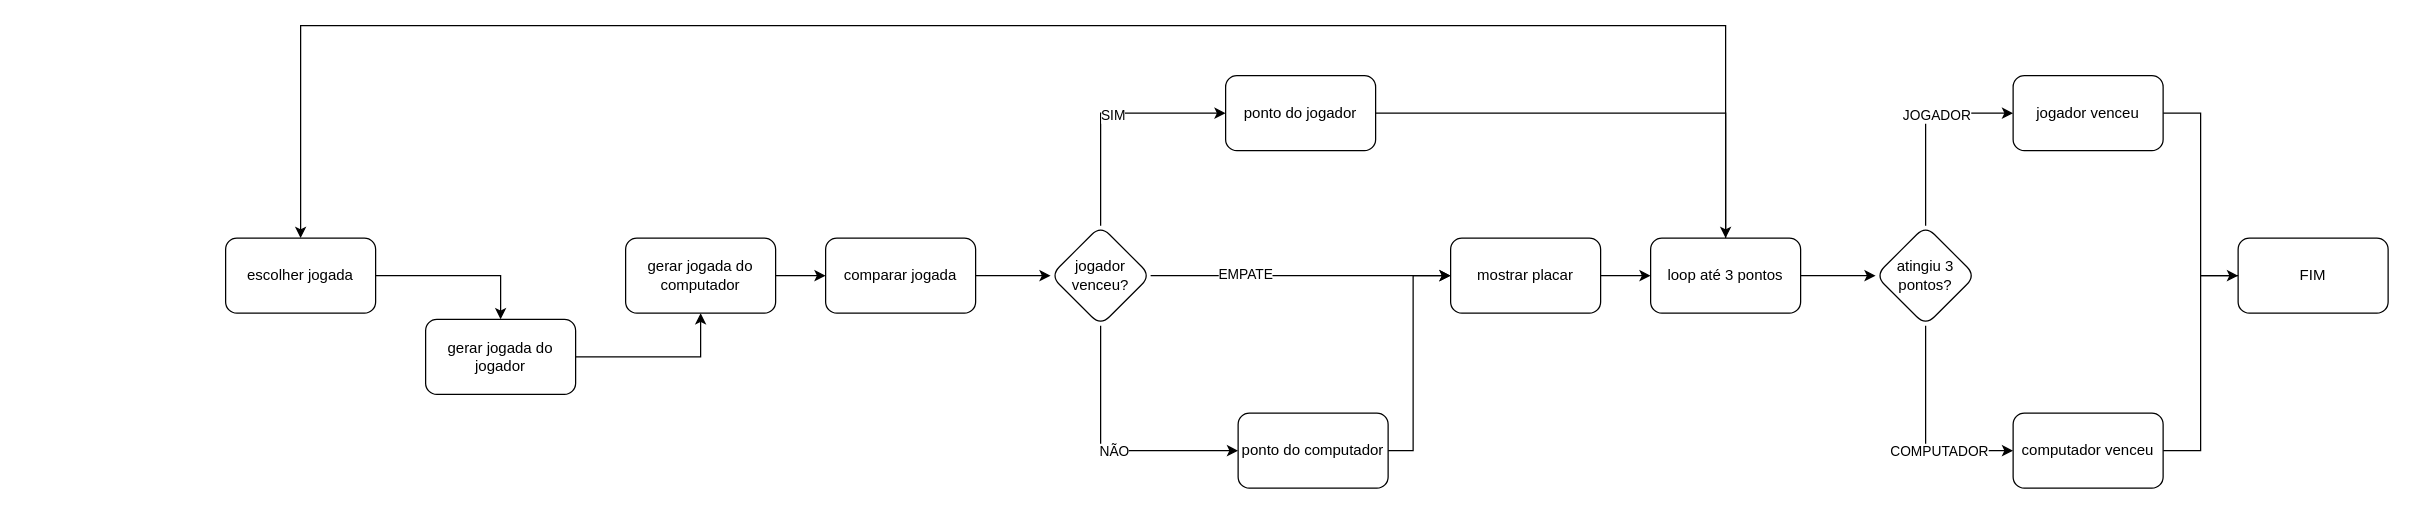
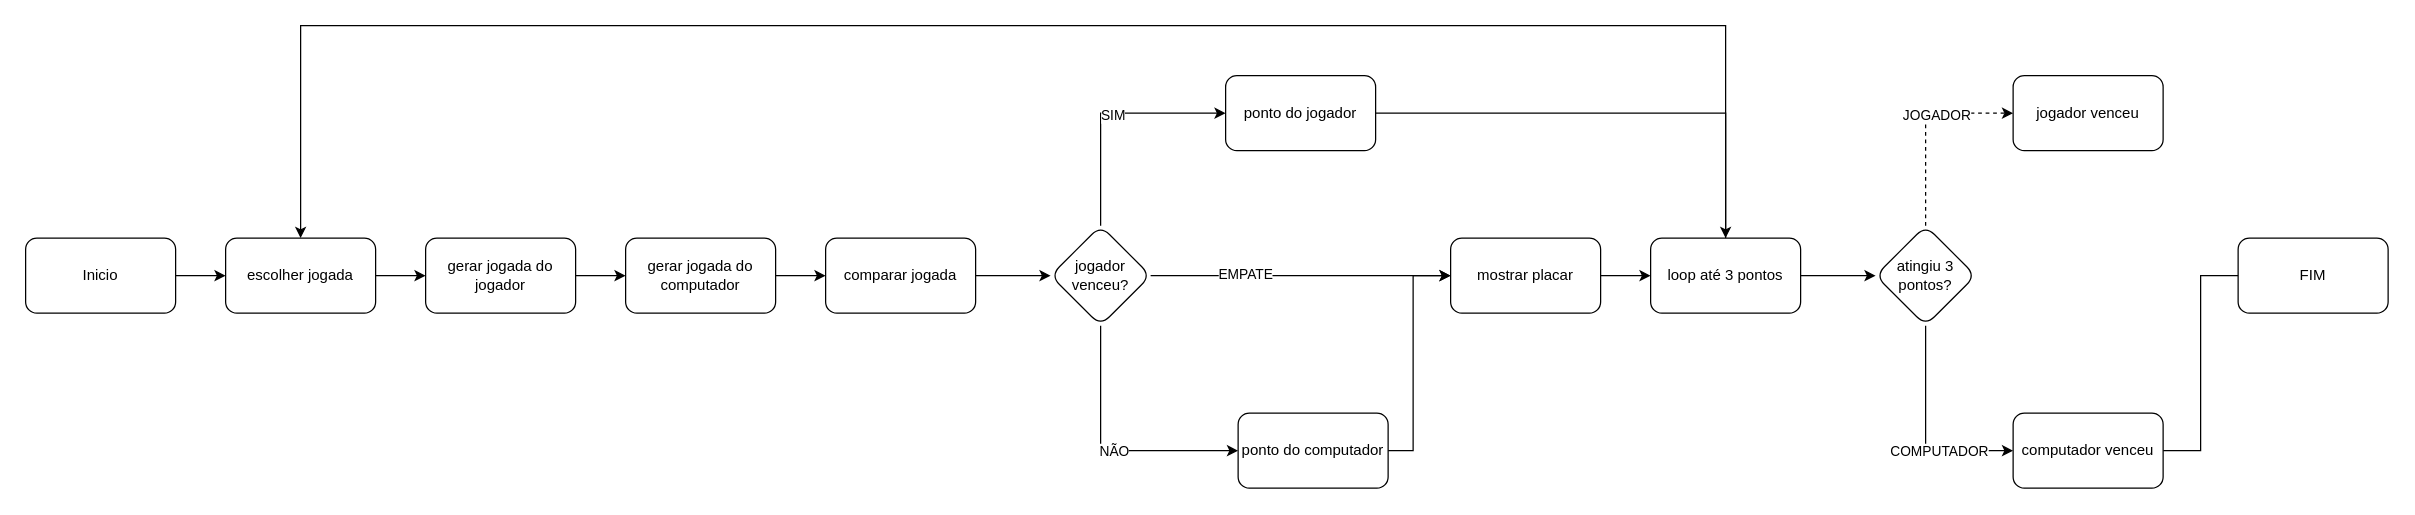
  <mxCell id="0" />
  <mxCell id="1" parent="0" />
+ <mxCell id="2" value="" style="edgeStyle=orthogonalEdgeStyle;rounded=0;orthogonalLoop=1;jettySize=auto;html=1;" parent="1" source="3" target="5" edge="1"><mxGeometry relative="1" as="geometry" /></mxCell>
+ <mxCell id="3" value="Inicio" style="rounded=1;whiteSpace=wrap;html=1;" parent="1" vertex="1"><mxGeometry x="20" y="190" width="120" height="60" as="geometry" /></mxCell>
  <mxCell id="4" value="" style="edgeStyle=orthogonalEdgeStyle;rounded=0;orthogonalLoop=1;jettySize=auto;html=1;" parent="1" source="5" target="7" edge="1"><mxGeometry relative="1" as="geometry" /></mxCell>
  <mxCell id="5" value="escolher jogada" style="whiteSpace=wrap;html=1;rounded=1;" parent="1" vertex="1"><mxGeometry x="180" y="190" width="120" height="60" as="geometry" /></mxCell>
  <mxCell id="6" value="" style="edgeStyle=orthogonalEdgeStyle;rounded=0;orthogonalLoop=1;jettySize=auto;html=1;" parent="1" source="7" target="9" edge="1"><mxGeometry relative="1" as="geometry" /></mxCell>
- <mxCell id="7" value="gerar jogada do jogador" style="whiteSpace=wrap;html=1;rounded=1;" parent="1" vertex="1"><mxGeometry x="340" y="255" width="120" height="60" as="geometry" /></mxCell>
+ <mxCell id="7" value="gerar jogada do jogador" style="whiteSpace=wrap;html=1;rounded=1;" parent="1" vertex="1"><mxGeometry x="340" y="190" width="120" height="60" as="geometry" /></mxCell>
  <mxCell id="8" value="" style="edgeStyle=orthogonalEdgeStyle;rounded=0;orthogonalLoop=1;jettySize=auto;html=1;" parent="1" source="9" target="11" edge="1"><mxGeometry relative="1" as="geometry" /></mxCell>
  <mxCell id="9" value="gerar jogada do computador" style="whiteSpace=wrap;html=1;rounded=1;" parent="1" vertex="1"><mxGeometry x="500" y="190" width="120" height="60" as="geometry" /></mxCell>
  <mxCell id="10" value="" style="edgeStyle=orthogonalEdgeStyle;rounded=0;orthogonalLoop=1;jettySize=auto;html=1;" parent="1" source="11" target="16" edge="1"><mxGeometry relative="1" as="geometry" /></mxCell>
  <mxCell id="11" value="comparar jogada" style="whiteSpace=wrap;html=1;rounded=1;" parent="1" vertex="1"><mxGeometry x="660" y="190" width="120" height="60" as="geometry" /></mxCell>
  <mxCell id="12" value="" style="edgeStyle=orthogonalEdgeStyle;rounded=0;orthogonalLoop=1;jettySize=auto;html=1;exitX=0.5;exitY=0;exitDx=0;exitDy=0;entryX=0;entryY=0.5;entryDx=0;entryDy=0;" parent="1" source="16" target="18" edge="1"><mxGeometry relative="1" as="geometry"><mxPoint x="810" y="140" as="sourcePoint" /><mxPoint x="900" y="40" as="targetPoint" /></mxGeometry></mxCell>
  <mxCell id="13" value="SIM" style="edgeLabel;html=1;align=center;verticalAlign=middle;resizable=0;points=[];" parent="12" vertex="1" connectable="0"><mxGeometry x="0.042" y="-1" relative="1" as="geometry"><mxPoint as="offset" /></mxGeometry></mxCell>
  <mxCell id="14" style="edgeStyle=orthogonalEdgeStyle;rounded=0;orthogonalLoop=1;jettySize=auto;html=1;entryX=0;entryY=0.5;entryDx=0;entryDy=0;exitX=1;exitY=0.5;exitDx=0;exitDy=0;" parent="1" source="16" target="24" edge="1"><mxGeometry relative="1" as="geometry" /></mxCell>
  <mxCell id="15" value="EMPATE" style="edgeLabel;html=1;align=center;verticalAlign=middle;resizable=0;points=[];" parent="14" vertex="1" connectable="0"><mxGeometry x="-0.373" y="2" relative="1" as="geometry"><mxPoint as="offset" /></mxGeometry></mxCell>
  <mxCell id="16" value="jogador venceu?" style="rhombus;whiteSpace=wrap;html=1;rounded=1;" parent="1" vertex="1"><mxGeometry x="840" y="180" width="80" height="80" as="geometry" /></mxCell>
  <mxCell id="17" style="edgeStyle=orthogonalEdgeStyle;rounded=0;orthogonalLoop=1;jettySize=auto;html=1;" parent="1" source="18" target="27" edge="1"><mxGeometry relative="1" as="geometry" /></mxCell>
  <mxCell id="18" value="ponto do jogador" style="whiteSpace=wrap;html=1;rounded=1;" parent="1" vertex="1"><mxGeometry x="980" y="60" width="120" height="60" as="geometry" /></mxCell>
  <mxCell id="19" style="edgeStyle=orthogonalEdgeStyle;rounded=0;orthogonalLoop=1;jettySize=auto;html=1;entryX=0;entryY=0.5;entryDx=0;entryDy=0;" parent="1" source="20" target="24" edge="1"><mxGeometry relative="1" as="geometry"><Array as="points"><mxPoint x="1130" y="360" /><mxPoint x="1130" y="220" /></Array></mxGeometry></mxCell>
  <mxCell id="20" value="ponto do computador" style="whiteSpace=wrap;html=1;rounded=1;" parent="1" vertex="1"><mxGeometry x="990" y="330" width="120" height="60" as="geometry" /></mxCell>
  <mxCell id="21" value="" style="edgeStyle=orthogonalEdgeStyle;rounded=0;orthogonalLoop=1;jettySize=auto;html=1;exitX=0.5;exitY=1;exitDx=0;exitDy=0;entryX=0;entryY=0.5;entryDx=0;entryDy=0;" parent="1" source="16" target="20" edge="1"><mxGeometry relative="1" as="geometry"><mxPoint x="900" y="264.75" as="sourcePoint" /><mxPoint x="1000" y="174.75" as="targetPoint" /></mxGeometry></mxCell>
  <mxCell id="22" value="NÃO" style="edgeLabel;html=1;align=center;verticalAlign=middle;resizable=0;points=[];" parent="21" vertex="1" connectable="0"><mxGeometry x="-0.011" y="-1" relative="1" as="geometry"><mxPoint x="6" y="-1" as="offset" /></mxGeometry></mxCell>
  <mxCell id="23" value="" style="edgeStyle=orthogonalEdgeStyle;rounded=0;orthogonalLoop=1;jettySize=auto;html=1;" parent="1" source="24" target="27" edge="1"><mxGeometry relative="1" as="geometry" /></mxCell>
  <mxCell id="24" value="mostrar placar" style="whiteSpace=wrap;html=1;rounded=1;" parent="1" vertex="1"><mxGeometry x="1160" y="190" width="120" height="60" as="geometry" /></mxCell>
  <mxCell id="25" style="edgeStyle=orthogonalEdgeStyle;rounded=0;orthogonalLoop=1;jettySize=auto;html=1;entryX=0.5;entryY=0;entryDx=0;entryDy=0;" parent="1" source="27" target="5" edge="1"><mxGeometry relative="1" as="geometry"><Array as="points"><mxPoint x="1380" y="20" /><mxPoint x="240" y="20" /></Array></mxGeometry></mxCell>
  <mxCell id="26" value="" style="edgeStyle=orthogonalEdgeStyle;rounded=0;orthogonalLoop=1;jettySize=auto;html=1;" parent="1" source="27" target="32" edge="1"><mxGeometry relative="1" as="geometry" /></mxCell>
  <mxCell id="27" value="loop até 3 pontos" style="whiteSpace=wrap;html=1;rounded=1;" parent="1" vertex="1"><mxGeometry x="1320" y="190" width="120" height="60" as="geometry" /></mxCell>
- <mxCell id="28" value="" style="edgeStyle=orthogonalEdgeStyle;rounded=0;orthogonalLoop=1;jettySize=auto;html=1;" parent="1" source="32" target="34" edge="1"><mxGeometry relative="1" as="geometry"><Array as="points"><mxPoint x="1540" y="90" /></Array></mxGeometry></mxCell>
+ <mxCell id="28" value="" style="edgeStyle=orthogonalEdgeStyle;rounded=0;orthogonalLoop=1;jettySize=auto;html=1;dashed=1;" parent="1" source="32" target="34" edge="1"><mxGeometry relative="1" as="geometry"><Array as="points"><mxPoint x="1540" y="90" /></Array></mxGeometry></mxCell>
  <mxCell id="29" value="JOGADOR" style="edgeLabel;html=1;align=center;verticalAlign=middle;resizable=0;points=[];" parent="28" vertex="1" connectable="0"><mxGeometry x="0.223" y="-1" relative="1" as="geometry"><mxPoint as="offset" /></mxGeometry></mxCell>
  <mxCell id="30" style="edgeStyle=orthogonalEdgeStyle;rounded=0;orthogonalLoop=1;jettySize=auto;html=1;entryX=0;entryY=0.5;entryDx=0;entryDy=0;" parent="1" source="32" target="36" edge="1"><mxGeometry relative="1" as="geometry"><Array as="points"><mxPoint x="1540" y="360" /></Array></mxGeometry></mxCell>
  <mxCell id="31" value="COMPUTADOR" style="edgeLabel;html=1;align=center;verticalAlign=middle;resizable=0;points=[];" parent="30" vertex="1" connectable="0"><mxGeometry x="0.188" y="-2" relative="1" as="geometry"><mxPoint x="9" y="-2" as="offset" /></mxGeometry></mxCell>
  <mxCell id="32" value="atingiu 3 pontos?" style="rhombus;whiteSpace=wrap;html=1;rounded=1;" parent="1" vertex="1"><mxGeometry x="1500" y="180" width="80" height="80" as="geometry" /></mxCell>
- <mxCell id="33" style="edgeStyle=orthogonalEdgeStyle;rounded=0;orthogonalLoop=1;jettySize=auto;html=1;entryX=0;entryY=0.5;entryDx=0;entryDy=0;" parent="1" source="34" target="37" edge="1"><mxGeometry relative="1" as="geometry" /></mxCell>
  <mxCell id="34" value="jogador venceu" style="whiteSpace=wrap;html=1;rounded=1;" parent="1" vertex="1"><mxGeometry x="1610" y="60" width="120" height="60" as="geometry" /></mxCell>
  <mxCell id="35" style="edgeStyle=orthogonalEdgeStyle;rounded=0;orthogonalLoop=1;jettySize=auto;html=1;" parent="1" source="36" edge="1"><mxGeometry relative="1" as="geometry"><mxPoint x="1800" y="220" as="targetPoint" /><Array as="points"><mxPoint x="1760" y="360" /><mxPoint x="1760" y="220" /></Array></mxGeometry></mxCell>
  <mxCell id="36" value="computador venceu" style="whiteSpace=wrap;html=1;rounded=1;" parent="1" vertex="1"><mxGeometry x="1610" y="330" width="120" height="60" as="geometry" /></mxCell>
  <mxCell id="37" value="FIM" style="whiteSpace=wrap;html=1;rounded=1;" parent="1" vertex="1"><mxGeometry x="1790" y="190" width="120" height="60" as="geometry" /></mxCell>
